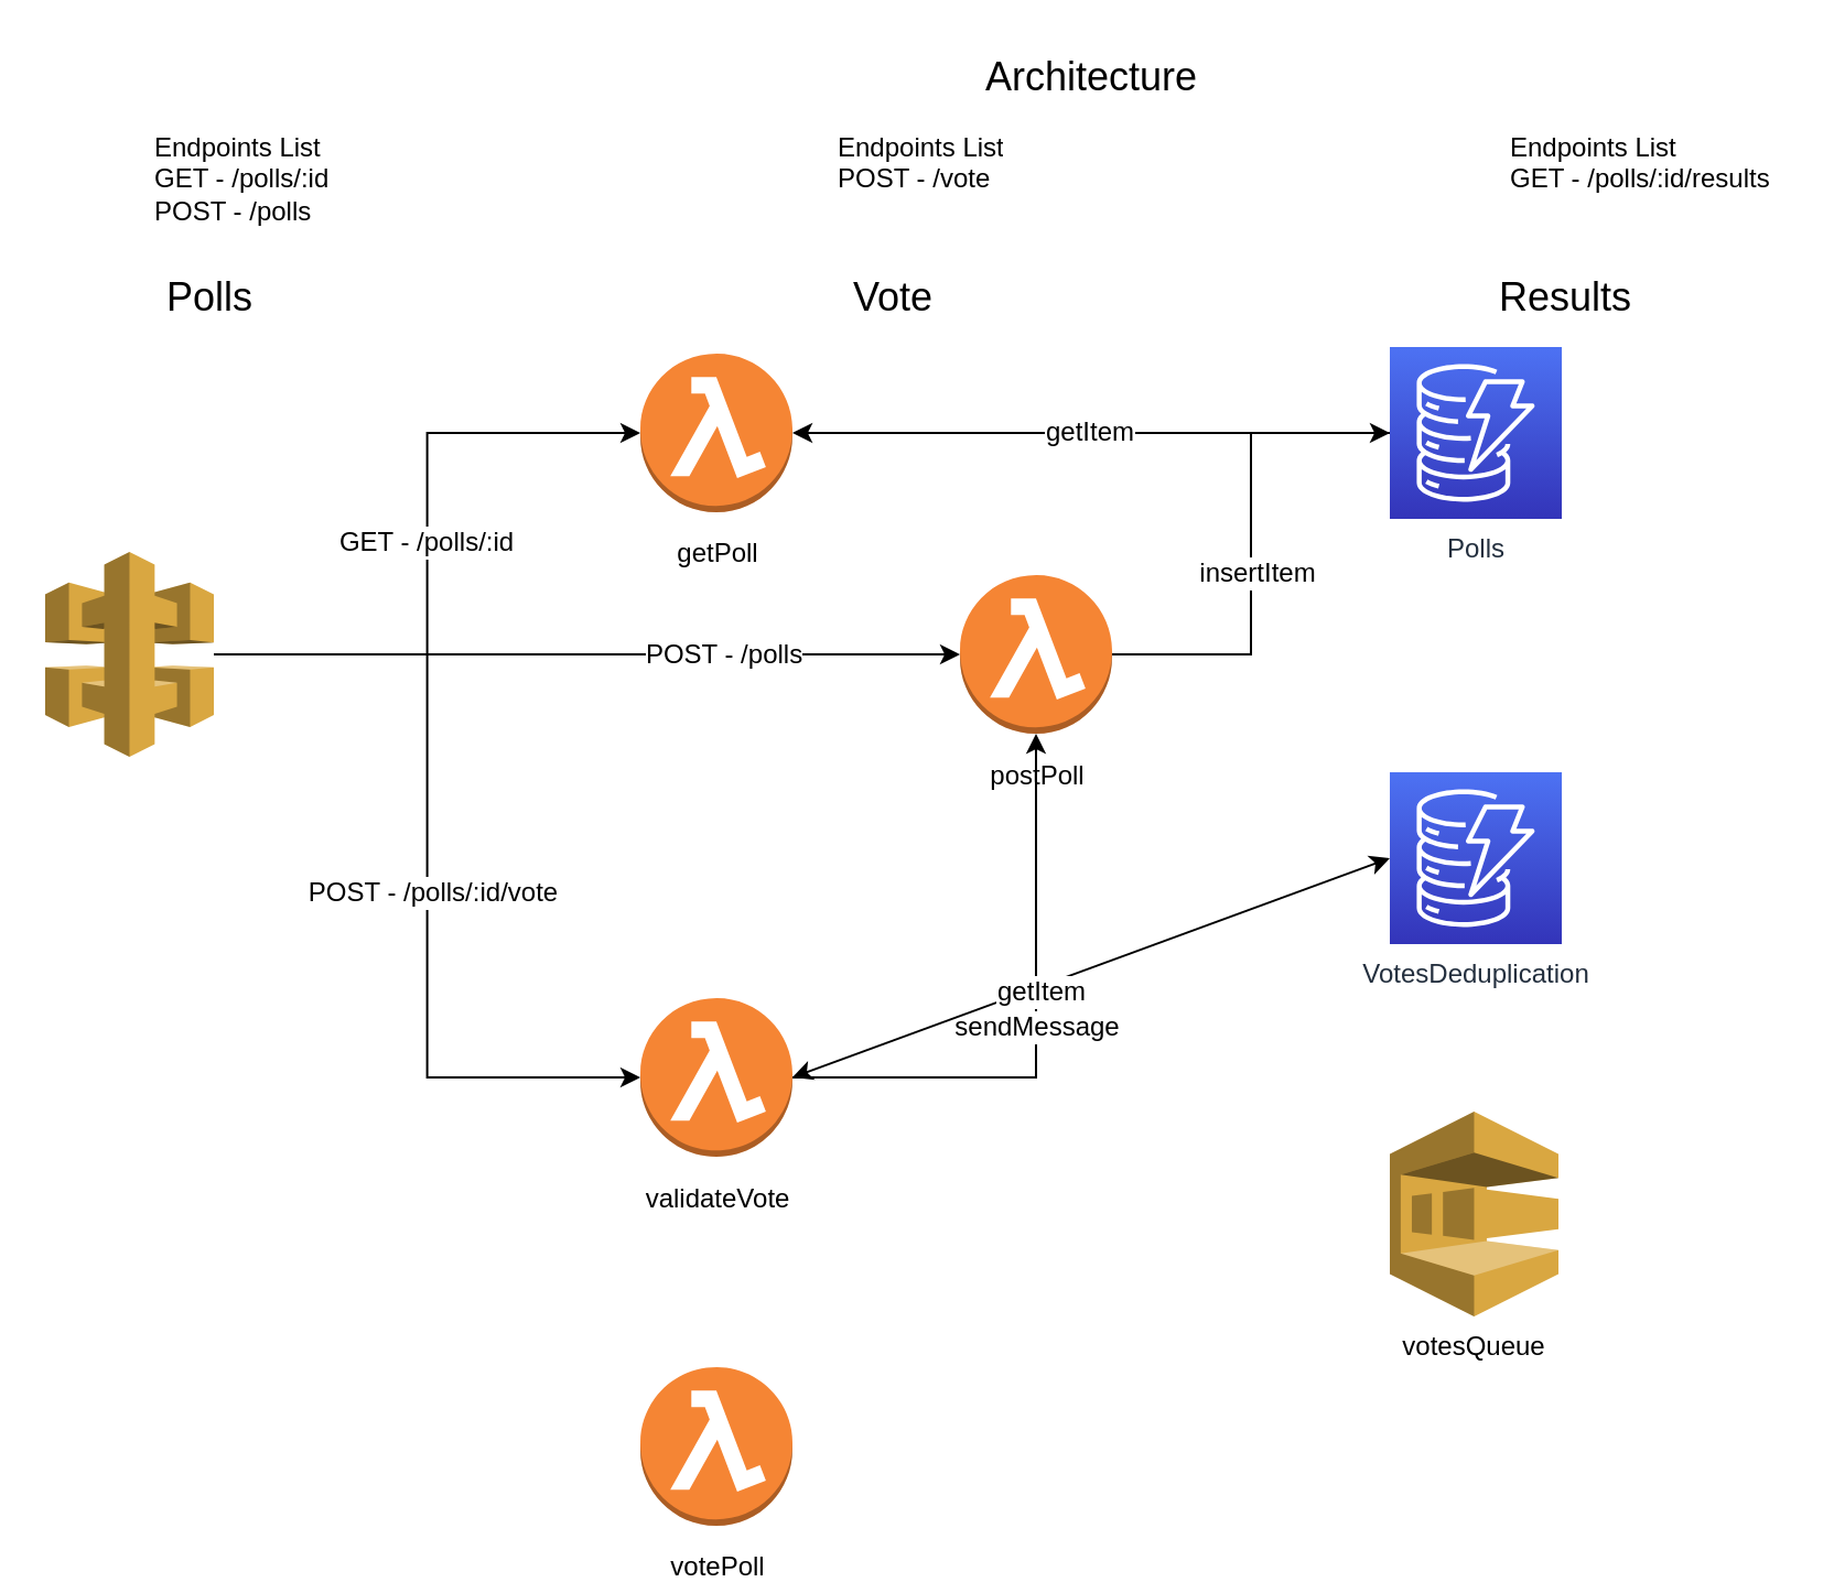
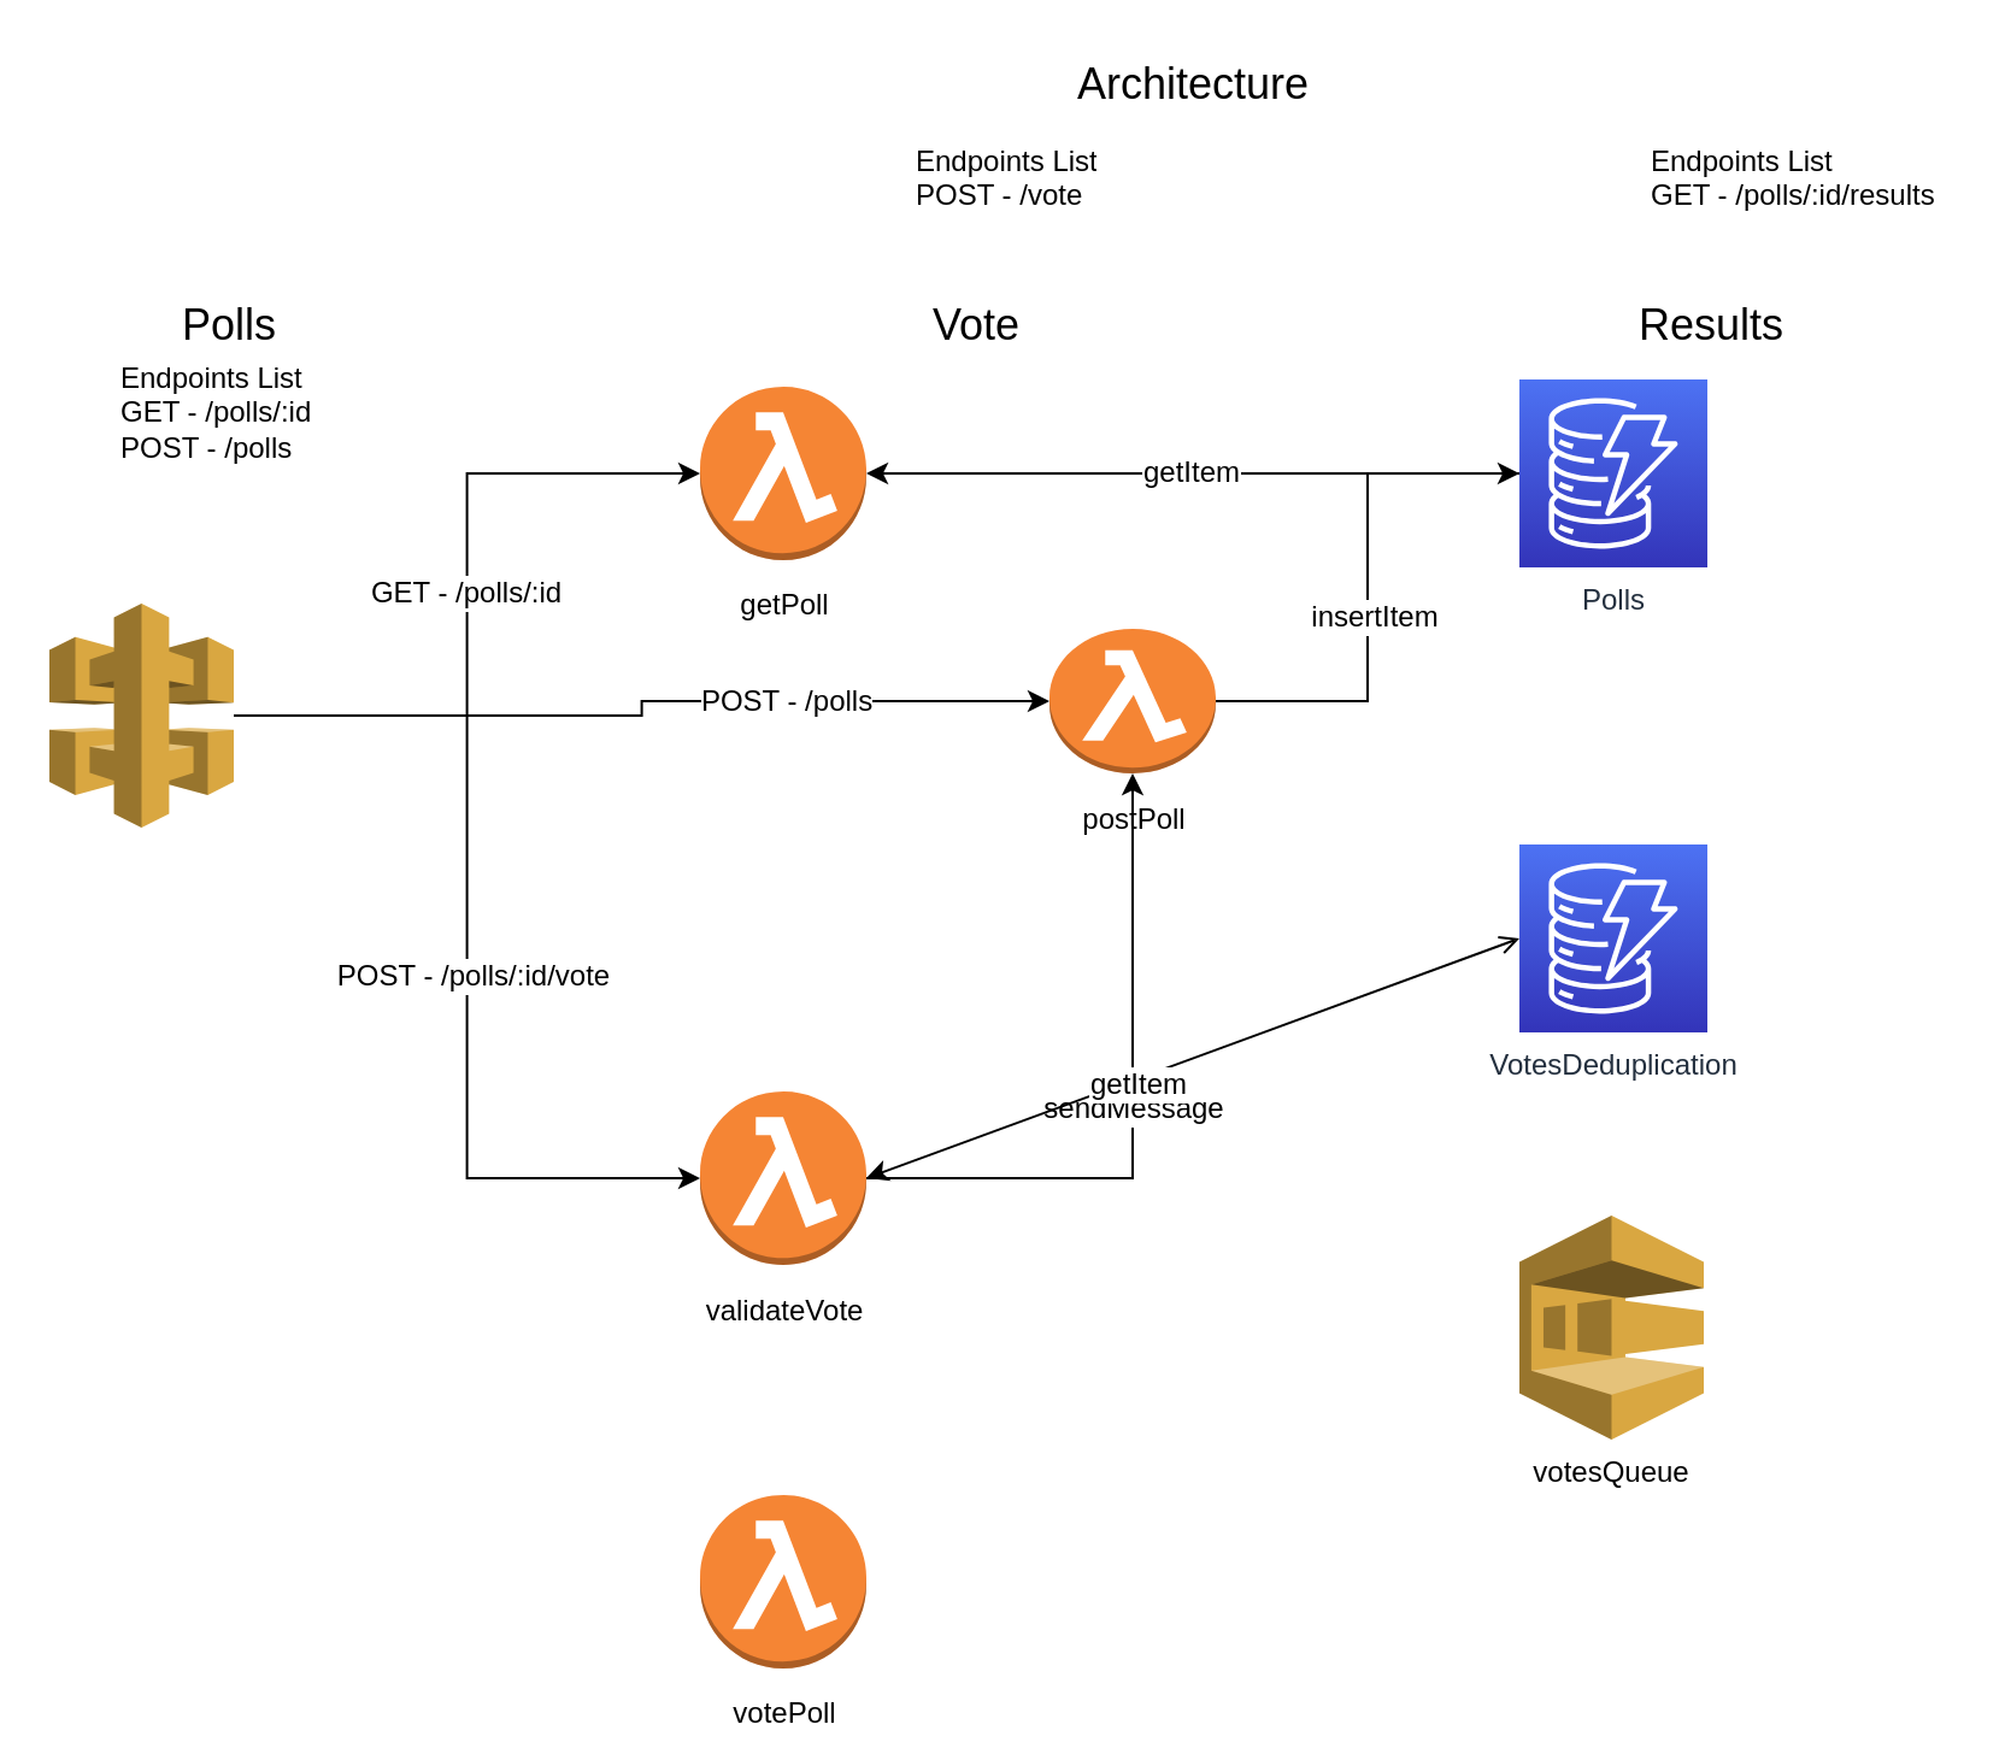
  <mxCell id="0" />
  <mxCell id="1" parent="0" />
  <mxCell id="2" value="&lt;font style=&quot;font-size: 18px&quot;&gt;Architecture&lt;/font&gt;" style="text;html=1;strokeColor=none;fillColor=none;align=center;verticalAlign=middle;whiteSpace=wrap;rounded=0;" vertex="1" parent="1"><mxGeometry x="465" y="20" width="60" height="30" as="geometry" /></mxCell>
- <mxCell id="3" value="&lt;div align=&quot;left&quot;&gt;&lt;font style=&quot;font-size: 12px&quot;&gt;Endpoints List&lt;/font&gt;&lt;br&gt;&lt;/div&gt;&lt;div align=&quot;left&quot;&gt;&lt;font style=&quot;font-size: 12px&quot;&gt;GET - /polls/:id&lt;/font&gt;&lt;/div&gt;&lt;div align=&quot;left&quot;&gt;&lt;font style=&quot;font-size: 12px&quot;&gt;POST - /polls&lt;br&gt;&lt;/font&gt;&lt;/div&gt;" style="text;html=1;strokeColor=none;fillColor=none;spacing=5;spacingTop=-20;whiteSpace=wrap;overflow=hidden;rounded=0;fontSize=12;" vertex="1" parent="1"><mxGeometry x="64.59" y="70" width="110.83" height="40" as="geometry" /></mxCell>
+ <mxCell id="3" value="&lt;div align=&quot;left&quot;&gt;&lt;font style=&quot;font-size: 12px&quot;&gt;Endpoints List&lt;/font&gt;&lt;br&gt;&lt;/div&gt;&lt;div align=&quot;left&quot;&gt;&lt;font style=&quot;font-size: 12px&quot;&gt;GET - /polls/:id&lt;/font&gt;&lt;/div&gt;&lt;div align=&quot;left&quot;&gt;&lt;font style=&quot;font-size: 12px&quot;&gt;POST - /polls&lt;br&gt;&lt;/font&gt;&lt;/div&gt;" style="text;html=1;strokeColor=none;fillColor=none;spacing=5;spacingTop=-20;whiteSpace=wrap;overflow=hidden;rounded=0;fontSize=12;" vertex="1" parent="1"><mxGeometry x="44.59" y="160" width="110.83" height="40" as="geometry" /></mxCell>
  <mxCell id="4" value="&lt;div align=&quot;left&quot;&gt;&lt;font style=&quot;font-size: 12px&quot;&gt;Endpoints List&lt;/font&gt;&lt;br&gt;&lt;/div&gt;&lt;div align=&quot;left&quot;&gt;&lt;font style=&quot;font-size: 12px&quot;&gt;POST - /vote&lt;br&gt;&lt;/font&gt;&lt;/div&gt;" style="text;html=1;strokeColor=none;fillColor=none;spacing=5;spacingTop=-20;whiteSpace=wrap;overflow=hidden;rounded=0;fontSize=12;" vertex="1" parent="1"><mxGeometry x="375" y="70" width="110.83" height="40" as="geometry" /></mxCell>
  <mxCell id="5" value="&lt;div align=&quot;left&quot;&gt;&lt;font style=&quot;font-size: 12px&quot;&gt;Endpoints List&lt;/font&gt;&lt;br&gt;&lt;/div&gt;&lt;div align=&quot;left&quot;&gt;&lt;font style=&quot;font-size: 12px&quot;&gt;GET - /polls/:id/results&lt;br&gt;&lt;/font&gt;&lt;/div&gt;" style="text;html=1;strokeColor=none;fillColor=none;spacing=5;spacingTop=-20;whiteSpace=wrap;overflow=hidden;rounded=0;fontSize=12;" vertex="1" parent="1"><mxGeometry x="680" y="70" width="130" height="40" as="geometry" /></mxCell>
  <mxCell id="6" value="&lt;font style=&quot;font-size: 18px&quot;&gt;Polls&lt;br&gt;&lt;/font&gt;" style="text;html=1;strokeColor=none;fillColor=none;align=center;verticalAlign=middle;whiteSpace=wrap;rounded=0;" vertex="1" parent="1"><mxGeometry x="64.59" y="120" width="60" height="30" as="geometry" /></mxCell>
  <mxCell id="7" value="&lt;font style=&quot;font-size: 18px&quot;&gt;Results&lt;/font&gt;" style="text;html=1;strokeColor=none;fillColor=none;align=center;verticalAlign=middle;whiteSpace=wrap;rounded=0;" vertex="1" parent="1"><mxGeometry x="680" y="120" width="60" height="30" as="geometry" /></mxCell>
  <mxCell id="8" value="&lt;font style=&quot;font-size: 18px&quot;&gt;Vote&lt;/font&gt;" style="text;html=1;strokeColor=none;fillColor=none;align=center;verticalAlign=middle;whiteSpace=wrap;rounded=0;" vertex="1" parent="1"><mxGeometry x="375" y="120" width="60" height="30" as="geometry" /></mxCell>
  <mxCell id="9" value="&lt;font style=&quot;font-size: 12px&quot;&gt;GET - /polls/:id&lt;/font&gt;" style="edgeStyle=orthogonalEdgeStyle;rounded=0;orthogonalLoop=1;jettySize=auto;html=1;entryX=0;entryY=0.5;entryDx=0;entryDy=0;entryPerimeter=0;fontSize=12;" edge="1" parent="1" source="14" target="15"><mxGeometry relative="1" as="geometry" /></mxCell>
  <mxCell id="10" style="edgeStyle=orthogonalEdgeStyle;rounded=0;orthogonalLoop=1;jettySize=auto;html=1;entryX=0;entryY=0.5;entryDx=0;entryDy=0;entryPerimeter=0;fontSize=12;" edge="1" parent="1" source="14" target="20"><mxGeometry relative="1" as="geometry" /></mxCell>
  <mxCell id="11" value="&lt;font style=&quot;font-size: 12px&quot;&gt;POST - /polls&lt;/font&gt;" style="edgeLabel;html=1;align=center;verticalAlign=middle;resizable=0;points=[];fontSize=12;" vertex="1" connectable="0" parent="10"><mxGeometry x="0.362" relative="1" as="geometry"><mxPoint as="offset" /></mxGeometry></mxCell>
  <mxCell id="12" style="edgeStyle=orthogonalEdgeStyle;rounded=0;orthogonalLoop=1;jettySize=auto;html=1;entryX=0;entryY=0.5;entryDx=0;entryDy=0;entryPerimeter=0;fontSize=12;" edge="1" parent="1" source="14" target="22"><mxGeometry relative="1" as="geometry" /></mxCell>
  <mxCell id="13" value="POST - /polls/:id/vote" style="edgeLabel;html=1;align=center;verticalAlign=middle;resizable=0;points=[];fontSize=12;" vertex="1" connectable="0" parent="12"><mxGeometry x="0.061" y="2" relative="1" as="geometry"><mxPoint as="offset" /></mxGeometry></mxCell>
  <mxCell id="14" value="" style="outlineConnect=0;dashed=0;verticalLabelPosition=bottom;verticalAlign=top;align=center;html=1;shape=mxgraph.aws3.api_gateway;fillColor=#D9A741;gradientColor=none;fontSize=18;" vertex="1" parent="1"><mxGeometry x="20" y="250" width="76.5" height="93" as="geometry" /></mxCell>
  <mxCell id="15" value="&lt;font style=&quot;font-size: 12px&quot;&gt;getPoll&lt;/font&gt;" style="outlineConnect=0;dashed=0;verticalLabelPosition=bottom;verticalAlign=top;align=center;html=1;shape=mxgraph.aws3.lambda_function;fillColor=#F58534;gradientColor=none;fontSize=18;" vertex="1" parent="1"><mxGeometry x="290" y="160" width="69" height="72" as="geometry" /></mxCell>
  <mxCell id="16" value="getItem" style="edgeStyle=orthogonalEdgeStyle;rounded=0;orthogonalLoop=1;jettySize=auto;html=1;entryX=1;entryY=0.5;entryDx=0;entryDy=0;entryPerimeter=0;fontSize=12;" edge="1" parent="1" source="17" target="15"><mxGeometry relative="1" as="geometry" /></mxCell>
  <mxCell id="17" value="Polls" style="sketch=0;points=[[0,0,0],[0.25,0,0],[0.5,0,0],[0.75,0,0],[1,0,0],[0,1,0],[0.25,1,0],[0.5,1,0],[0.75,1,0],[1,1,0],[0,0.25,0],[0,0.5,0],[0,0.75,0],[1,0.25,0],[1,0.5,0],[1,0.75,0]];outlineConnect=0;fontColor=#232F3E;gradientColor=#4D72F3;gradientDirection=north;fillColor=#3334B9;strokeColor=#ffffff;dashed=0;verticalLabelPosition=bottom;verticalAlign=top;align=center;html=1;fontSize=12;fontStyle=0;aspect=fixed;shape=mxgraph.aws4.resourceIcon;resIcon=mxgraph.aws4.dynamodb;" vertex="1" parent="1"><mxGeometry x="630" y="157" width="78" height="78" as="geometry" /></mxCell>
  <mxCell id="18" style="edgeStyle=orthogonalEdgeStyle;rounded=0;orthogonalLoop=1;jettySize=auto;html=1;entryX=0;entryY=0.5;entryDx=0;entryDy=0;entryPerimeter=0;fontSize=12;" edge="1" parent="1" source="20" target="17"><mxGeometry relative="1" as="geometry" /></mxCell>
  <mxCell id="19" value="insertItem" style="edgeLabel;html=1;align=center;verticalAlign=middle;resizable=0;points=[];fontSize=12;" vertex="1" connectable="0" parent="18"><mxGeometry x="-0.114" y="-2" relative="1" as="geometry"><mxPoint as="offset" /></mxGeometry></mxCell>
- <mxCell id="20" value="&lt;font style=&quot;font-size: 12px&quot;&gt;postPoll&lt;/font&gt;" style="outlineConnect=0;dashed=0;verticalLabelPosition=bottom;verticalAlign=top;align=center;html=1;shape=mxgraph.aws3.lambda_function;fillColor=#F58534;gradientColor=none;fontSize=18;" vertex="1" parent="1"><mxGeometry x="435" y="260.5" width="69" height="72" as="geometry" /></mxCell>
+ <mxCell id="20" value="&lt;font style=&quot;font-size: 12px&quot;&gt;postPoll&lt;/font&gt;" style="outlineConnect=0;dashed=0;verticalLabelPosition=bottom;verticalAlign=top;align=center;html=1;shape=mxgraph.aws3.lambda_function;fillColor=#F58534;gradientColor=none;fontSize=18;" vertex="1" parent="1"><mxGeometry x="435" y="260.5" width="69" height="60" as="geometry" /></mxCell>
  <mxCell id="21" value="sendMessage" style="edgeStyle=orthogonalEdgeStyle;rounded=0;orthogonalLoop=1;jettySize=auto;html=1;fontSize=12;" edge="1" parent="1" source="22" target="20"><mxGeometry relative="1" as="geometry" /></mxCell>
  <mxCell id="22" value="&lt;div&gt;&lt;font style=&quot;font-size: 12px&quot;&gt;validateVote&lt;/font&gt;&lt;/div&gt;" style="outlineConnect=0;dashed=0;verticalLabelPosition=bottom;verticalAlign=top;align=center;html=1;shape=mxgraph.aws3.lambda_function;fillColor=#F58534;gradientColor=none;fontSize=18;" vertex="1" parent="1"><mxGeometry x="290" y="452.5" width="69" height="72" as="geometry" /></mxCell>
  <mxCell id="23" value="&lt;div&gt;&lt;font style=&quot;font-size: 12px&quot;&gt;votePoll&lt;/font&gt;&lt;/div&gt;" style="outlineConnect=0;dashed=0;verticalLabelPosition=bottom;verticalAlign=top;align=center;html=1;shape=mxgraph.aws3.lambda_function;fillColor=#F58534;gradientColor=none;fontSize=18;" vertex="1" parent="1"><mxGeometry x="290" y="620" width="69" height="72" as="geometry" /></mxCell>
  <mxCell id="24" value="VotesDeduplication" style="sketch=0;points=[[0,0,0],[0.25,0,0],[0.5,0,0],[0.75,0,0],[1,0,0],[0,1,0],[0.25,1,0],[0.5,1,0],[0.75,1,0],[1,1,0],[0,0.25,0],[0,0.5,0],[0,0.75,0],[1,0.25,0],[1,0.5,0],[1,0.75,0]];outlineConnect=0;fontColor=#232F3E;gradientColor=#4D72F3;gradientDirection=north;fillColor=#3334B9;strokeColor=#ffffff;dashed=0;verticalLabelPosition=bottom;verticalAlign=top;align=center;html=1;fontSize=12;fontStyle=0;aspect=fixed;shape=mxgraph.aws4.resourceIcon;resIcon=mxgraph.aws4.dynamodb;" vertex="1" parent="1"><mxGeometry x="630" y="350" width="78" height="78" as="geometry" /></mxCell>
- <mxCell id="25" value="" style="endArrow=classic;startArrow=classic;html=1;rounded=0;fontSize=12;entryX=0;entryY=0.5;entryDx=0;entryDy=0;entryPerimeter=0;exitX=1;exitY=0.5;exitDx=0;exitDy=0;exitPerimeter=0;" edge="1" parent="1" source="22" target="24"><mxGeometry width="50" height="50" relative="1" as="geometry"><mxPoint x="380" y="550" as="sourcePoint" /><mxPoint x="430" y="500" as="targetPoint" /></mxGeometry></mxCell>
+ <mxCell id="25" value="" style="endArrow=open;startArrow=classic;html=1;rounded=0;fontSize=12;entryX=0;entryY=0.5;entryDx=0;entryDy=0;entryPerimeter=0;exitX=1;exitY=0.5;exitDx=0;exitDy=0;exitPerimeter=0;" edge="1" parent="1" source="22" target="24"><mxGeometry width="50" height="50" relative="1" as="geometry"><mxPoint x="380" y="550" as="sourcePoint" /><mxPoint x="430" y="500" as="targetPoint" /></mxGeometry></mxCell>
  <mxCell id="26" value="getItem" style="edgeLabel;html=1;align=center;verticalAlign=middle;resizable=0;points=[];fontSize=12;" vertex="1" connectable="0" parent="25"><mxGeometry x="-0.173" y="-1" relative="1" as="geometry"><mxPoint y="1" as="offset" /></mxGeometry></mxCell>
  <mxCell id="27" value="votesQueue" style="outlineConnect=0;dashed=0;verticalLabelPosition=bottom;verticalAlign=top;align=center;html=1;shape=mxgraph.aws3.sqs;fillColor=#D9A741;gradientColor=none;fontSize=12;" vertex="1" parent="1"><mxGeometry x="630" y="504" width="76.5" height="93" as="geometry" /></mxCell>
